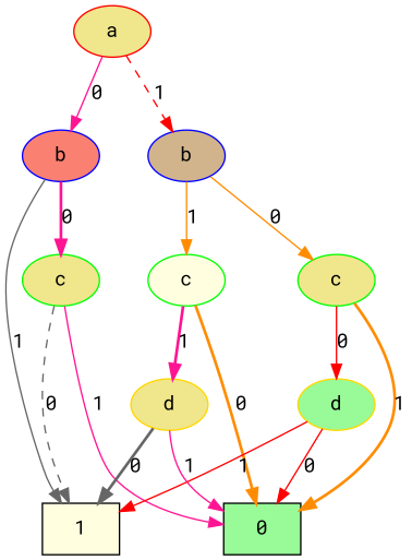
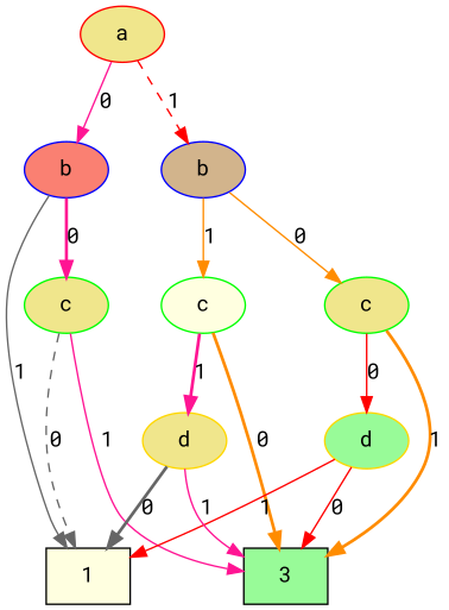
  digraph {
    fontname="Roboto Mono"
    node [color=green style=filled fillcolor=khaki fontname="Roboto Mono"]
    edge [style=solid color=deeppink fontname="Roboto Mono"]
    n1 [color=red label=a]
    n2 [color=blue label=b fillcolor=salmon]
    n3 [color=blue label=b fillcolor=tan]
    n4 [label=c]
    n5 [label=c]
    n6 [label=c fillcolor=lightyellow]
    n7 [color=gold label=d fillcolor=palegreen]
    n8 [color=gold label=d]
    n9 [label=1 shape=box fillcolor=lightyellow color=""]
-   n10 [label=0 shape=box fillcolor=palegreen color=""]
+   n10 [label=3 shape=box fillcolor=palegreen color=""]
    subgraph sub_1 {
      rank=same
      n1
    }
    subgraph sub_2 {
      rank=same
      n2
      n3
    }
    subgraph sub_3 {
      rank=same
      n4
      n5
      n6
    }
    subgraph sub_4 {
      rank=same
      n7
      n8
    }
    n1 -> n2 [label=0]
    n1 -> n3 [label=1 style=dashed color=red]
    n2 -> n4 [label=0 style=bold]
    n2 -> n9 [label=1 color=gray40]
    n3 -> n5 [label=0 color=darkorange]
    n3 -> n6 [label=1 color=darkorange]
    n4 -> n9 [label=0 style=dashed color=gray40]
    n4 -> n10 [label=1]
    n5 -> n7 [label=0 color=red]
    n5 -> n10 [label=1 style=bold color=darkorange]
    n6 -> n8 [label=1 style=bold]
    n6 -> n10 [label=0 style=bold color=darkorange]
    n7 -> n9 [label=1 color=red]
    n7 -> n10 [label=0 color=red]
    n8 -> n9 [label=0 style=bold color=gray40]
    n8 -> n10 [label=1]
  }
